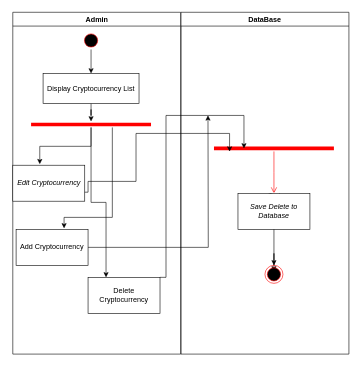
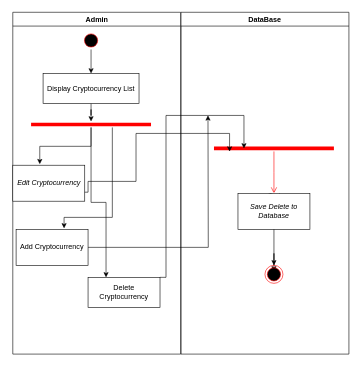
  <mxCell id="0" />
  <mxCell id="1" parent="0" />
  <mxCell id="2" value="Admin" style="swimlane;whiteSpace=wrap" parent="1" vertex="1"><mxGeometry x="20.5" y="20" width="280" height="570" as="geometry" /></mxCell>
  <mxCell id="3" style="edgeStyle=orthogonalEdgeStyle;rounded=0;orthogonalLoop=1;jettySize=auto;html=1;" edge="1" parent="2" source="4" target="9"><mxGeometry relative="1" as="geometry" /></mxCell>
  <mxCell id="4" value="Display Cryptocurrency List" style="" parent="2" vertex="1"><mxGeometry x="50.5" y="102" width="160" height="50" as="geometry" /></mxCell>
  <mxCell id="5" style="edgeStyle=orthogonalEdgeStyle;rounded=0;orthogonalLoop=1;jettySize=auto;html=1;entryX=0.5;entryY=0;entryDx=0;entryDy=0;" edge="1" parent="2" source="6" target="4"><mxGeometry relative="1" as="geometry" /></mxCell>
  <mxCell id="6" value="" style="ellipse;shape=startState;fillColor=#000000;strokeColor=#ff0000;" parent="2" vertex="1"><mxGeometry x="115.5" y="32" width="30" height="30" as="geometry" /></mxCell>
  <mxCell id="7" style="edgeStyle=orthogonalEdgeStyle;rounded=0;orthogonalLoop=1;jettySize=auto;html=1;entryX=0.25;entryY=0;entryDx=0;entryDy=0;" edge="1" parent="2" source="9" target="12"><mxGeometry relative="1" as="geometry" /></mxCell>
  <mxCell id="8" style="edgeStyle=orthogonalEdgeStyle;rounded=0;orthogonalLoop=1;jettySize=auto;html=1;entryX=0.667;entryY=-0.029;entryDx=0;entryDy=0;entryPerimeter=0;" edge="1" parent="2" source="9" target="14"><mxGeometry relative="1" as="geometry"><mxPoint x="85.5" y="422" as="targetPoint" /><Array as="points"><mxPoint x="166" y="342" /><mxPoint x="86" y="342" /></Array></mxGeometry></mxCell>
  <mxCell id="9" value="" style="shape=line;html=1;strokeWidth=6;strokeColor=#ff0000;" vertex="1" parent="2"><mxGeometry x="30.5" y="182" width="200" height="10" as="geometry" /></mxCell>
  <mxCell id="10" value="&lt;em data-end=&quot;972&quot; data-start=&quot;944&quot;&gt;Edit Cryptocurrency&lt;/em&gt;" style="whiteSpace=wrap;html=1;" vertex="1" parent="2"><mxGeometry y="255" width="120" height="60" as="geometry" /></mxCell>
  <mxCell id="11" style="edgeStyle=orthogonalEdgeStyle;rounded=0;orthogonalLoop=1;jettySize=auto;html=1;entryX=0.375;entryY=-0.029;entryDx=0;entryDy=0;entryPerimeter=0;" edge="1" parent="2" source="9" target="10"><mxGeometry relative="1" as="geometry" /></mxCell>
- <mxCell id="12" value="Delete Cryptocurrency" style="whiteSpace=wrap;html=1;" vertex="1" parent="2"><mxGeometry x="125.5" y="442" width="120" height="60" as="geometry" /></mxCell>
+ <mxCell id="12" value="Delete Cryptocurrency" style="whiteSpace=wrap;html=1;" vertex="1" parent="2"><mxGeometry x="125.5" y="442" width="120" height="50" as="geometry" /></mxCell>
  <mxCell id="13" style="edgeStyle=orthogonalEdgeStyle;rounded=0;orthogonalLoop=1;jettySize=auto;html=1;" edge="1" parent="2" source="14"><mxGeometry relative="1" as="geometry"><mxPoint x="325.5" y="172" as="targetPoint" /></mxGeometry></mxCell>
  <mxCell id="14" value="Add&amp;nbsp;Cryptocurrency" style="whiteSpace=wrap;html=1;" vertex="1" parent="2"><mxGeometry x="5.5" y="362" width="120" height="60" as="geometry" /></mxCell>
  <mxCell id="15" value="DataBase" style="swimlane;whiteSpace=wrap" vertex="1" parent="1"><mxGeometry x="301" y="20" width="280" height="570" as="geometry" /></mxCell>
  <mxCell id="16" value="" style="edgeStyle=orthogonalEdgeStyle;html=1;verticalAlign=bottom;endArrow=open;endSize=8;strokeColor=#ff0000;rounded=0;" edge="1" source="18" parent="15"><mxGeometry relative="1" as="geometry"><mxPoint x="155" y="302" as="targetPoint" /></mxGeometry></mxCell>
  <mxCell id="17" value="Text" style="edgeLabel;html=1;align=center;verticalAlign=middle;resizable=0;points=[];" vertex="1" connectable="0" parent="16"><mxGeometry x="1" y="4" relative="1" as="geometry"><mxPoint x="-3" y="4" as="offset" /></mxGeometry></mxCell>
  <mxCell id="18" value="" style="shape=line;html=1;strokeWidth=6;strokeColor=#ff0000;" vertex="1" parent="15"><mxGeometry x="55" y="222" width="200" height="10" as="geometry" /></mxCell>
  <mxCell id="19" style="edgeStyle=orthogonalEdgeStyle;rounded=0;orthogonalLoop=1;jettySize=auto;html=1;" edge="1" parent="15" source="21"><mxGeometry relative="1" as="geometry"><mxPoint x="155" y="432" as="targetPoint" /></mxGeometry></mxCell>
  <mxCell id="20" value="&lt;em data-end=&quot;1308&quot; data-start=&quot;1282&quot;&gt;Save Delete to Database&lt;/em&gt;" style="whiteSpace=wrap;html=1;" vertex="1" parent="15"><mxGeometry x="95" y="302" width="120" height="60" as="geometry" /></mxCell>
  <mxCell id="21" value="" style="ellipse;html=1;shape=endState;fillColor=#000000;strokeColor=#ff0000;" vertex="1" parent="15"><mxGeometry x="140" y="422" width="30" height="30" as="geometry" /></mxCell>
  <mxCell id="22" value="" style="edgeStyle=orthogonalEdgeStyle;rounded=0;orthogonalLoop=1;jettySize=auto;html=1;" edge="1" parent="15" source="20" target="21"><mxGeometry relative="1" as="geometry"><mxPoint x="880" y="560" as="targetPoint" /><mxPoint x="880" y="490" as="sourcePoint" /></mxGeometry></mxCell>
  <mxCell id="23" style="edgeStyle=orthogonalEdgeStyle;rounded=0;orthogonalLoop=1;jettySize=auto;html=1;entryX=0.13;entryY=1.025;entryDx=0;entryDy=0;entryPerimeter=0;exitX=1;exitY=0.75;exitDx=0;exitDy=0;" edge="1" parent="1" source="10" target="18"><mxGeometry relative="1" as="geometry"><mxPoint x="146" y="372" as="sourcePoint" /><Array as="points"><mxPoint x="146" y="320" /><mxPoint x="146" y="302" /><mxPoint x="226" y="302" /><mxPoint x="226" y="222" /><mxPoint x="382" y="222" /></Array></mxGeometry></mxCell>
  <mxCell id="24" style="edgeStyle=orthogonalEdgeStyle;rounded=0;orthogonalLoop=1;jettySize=auto;html=1;entryX=0.25;entryY=0.5;entryDx=0;entryDy=0;entryPerimeter=0;" edge="1" parent="1" source="12" target="18"><mxGeometry relative="1" as="geometry"><Array as="points"><mxPoint x="276" y="462" /><mxPoint x="276" y="192" /><mxPoint x="406" y="192" /></Array></mxGeometry></mxCell>
